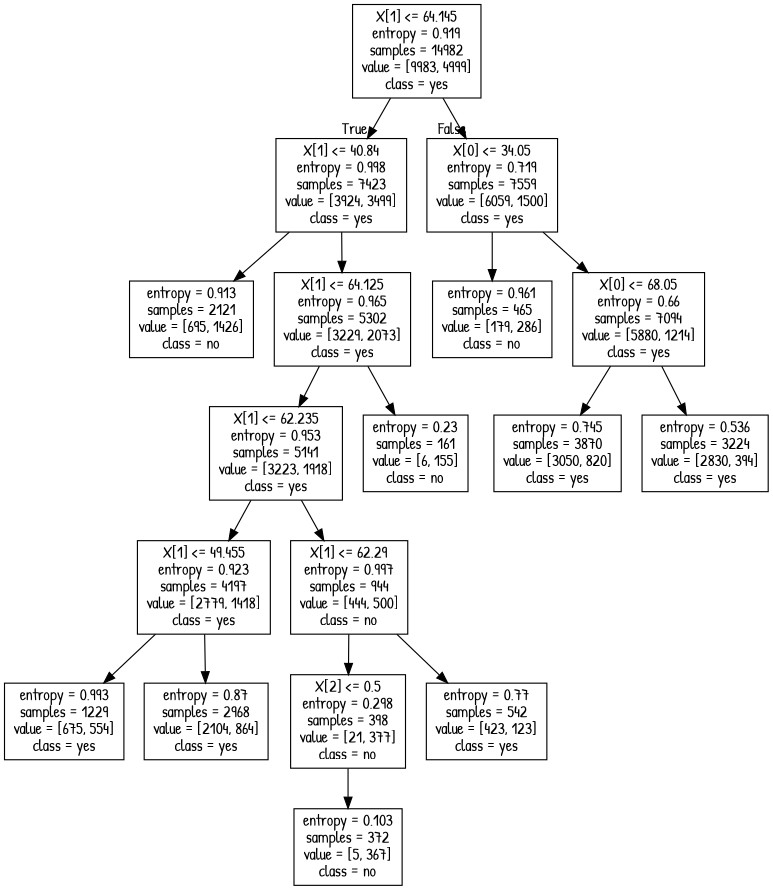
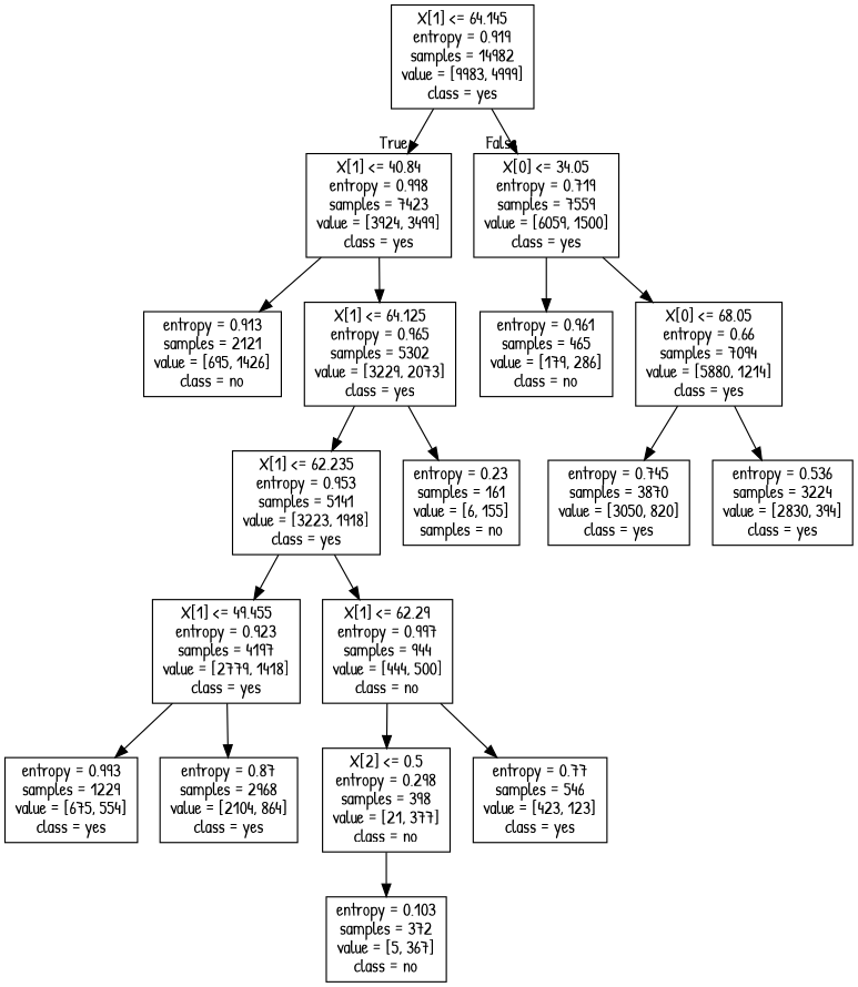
  digraph {
    fontname="Patrick Hand"
    node [fontname="Patrick Hand" shape=box]
    edge [fontname="Patrick Hand"]
    n1 [label="X[1] <= 64.145\nentropy = 0.919\nsamples = 14982\nvalue = [9983, 4999]\nclass = yes"]
    n2 [label="X[1] <= 40.84\nentropy = 0.998\nsamples = 7423\nvalue = [3924, 3499]\nclass = yes"]
    n3 [label="X[0] <= 34.05\nentropy = 0.719\nsamples = 7559\nvalue = [6059, 1500]\nclass = yes"]
    n4 [label="entropy = 0.913\nsamples = 2121\nvalue = [695, 1426]\nclass = no"]
    n5 [label="X[1] <= 64.125\nentropy = 0.965\nsamples = 5302\nvalue = [3229, 2073]\nclass = yes"]
    n6 [label="entropy = 0.961\nsamples = 465\nvalue = [179, 286]\nclass = no"]
    n7 [label="X[0] <= 68.05\nentropy = 0.66\nsamples = 7094\nvalue = [5880, 1214]\nclass = yes"]
    n8 [label="X[1] <= 62.235\nentropy = 0.953\nsamples = 5141\nvalue = [3223, 1918]\nclass = yes"]
-   n9 [label="entropy = 0.23\nsamples = 161\nvalue = [6, 155]\nclass = no"]
+   n9 [label="entropy = 0.23\nsamples = 161\nvalue = [6, 155]\nsamples = no"]
    n10 [label="X[1] <= 49.455\nentropy = 0.923\nsamples = 4197\nvalue = [2779, 1418]\nclass = yes"]
    n11 [label="X[1] <= 62.29\nentropy = 0.997\nsamples = 944\nvalue = [444, 500]\nclass = no"]
    n12 [label="entropy = 0.993\nsamples = 1229\nvalue = [675, 554]\nclass = yes"]
    n13 [label="entropy = 0.87\nsamples = 2968\nvalue = [2104, 864]\nclass = yes"]
    n14 [label="X[2] <= 0.5\nentropy = 0.298\nsamples = 398\nvalue = [21, 377]\nclass = no"]
-   n15 [label="entropy = 0.77\nsamples = 542\nvalue = [423, 123]\nclass = yes"]
+   n15 [label="entropy = 0.77\nsamples = 546\nvalue = [423, 123]\nclass = yes"]
    n16 [label="entropy = 0.103\nsamples = 372\nvalue = [5, 367]\nclass = no"]
    n17 [label="entropy = 0.745\nsamples = 3870\nvalue = [3050, 820]\nclass = yes"]
    n18 [label="entropy = 0.536\nsamples = 3224\nvalue = [2830, 394]\nclass = yes"]
    n1 -> n2 [headlabel=True labelangle=45 labeldistance=2.5]
    n1 -> n3 [headlabel=False labelangle=-45 labeldistance=2.5]
    n2 -> n4
    n2 -> n5
    n3 -> n6
    n3 -> n7
    n5 -> n8
    n5 -> n9
    n7 -> n17
    n7 -> n18
    n8 -> n10
    n8 -> n11
    n10 -> n12
    n10 -> n13
    n11 -> n14
    n11 -> n15
    n14 -> n16
  }
